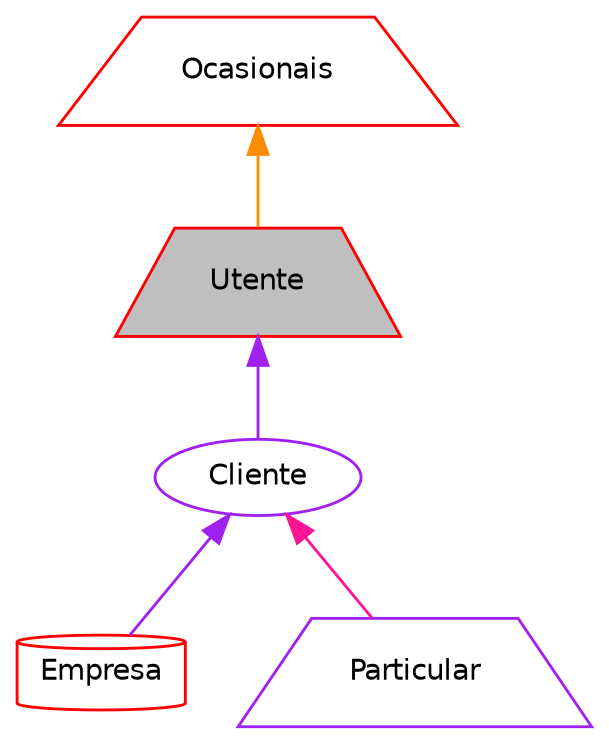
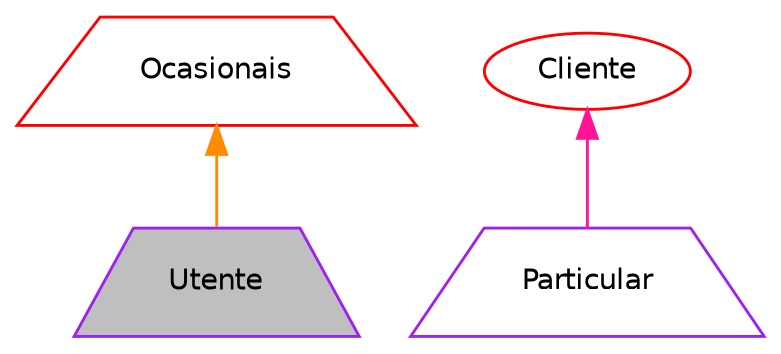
  digraph {
    node [color=red fillcolor=white fontname=Helvetica fontsize=10 shape=trapezium style=filled]
    edge [color=purple dir=back fontname=Helvetica fontsize=10 labelfontname=Helvetica labelfontsize=10 style=solid]
-   n1 [fillcolor=grey75 fontcolor=black height=0.2 label=Utente width=0.4]
-   n2 [color=purple height=0.2 label=Cliente shape=ellipse width=0.4]
-   n3 [height=0.2 label=Empresa shape=cylinder width=0.4]
+   n1 [color=purple fillcolor=grey75 fontcolor=black height=0.2 label=Utente width=0.4]
+   n2 [height=0.2 label=Cliente shape=ellipse width=0.4]
    n4 [color=purple height=0.2 label=Particular width=0.4]
    n5 [height=0.2 label=Ocasionais width=0.4]
-   n1 -> n2
-   n2 -> n3
    n2 -> n4 [color=deeppink]
    n5 -> n1 [color=darkorange]
  }
